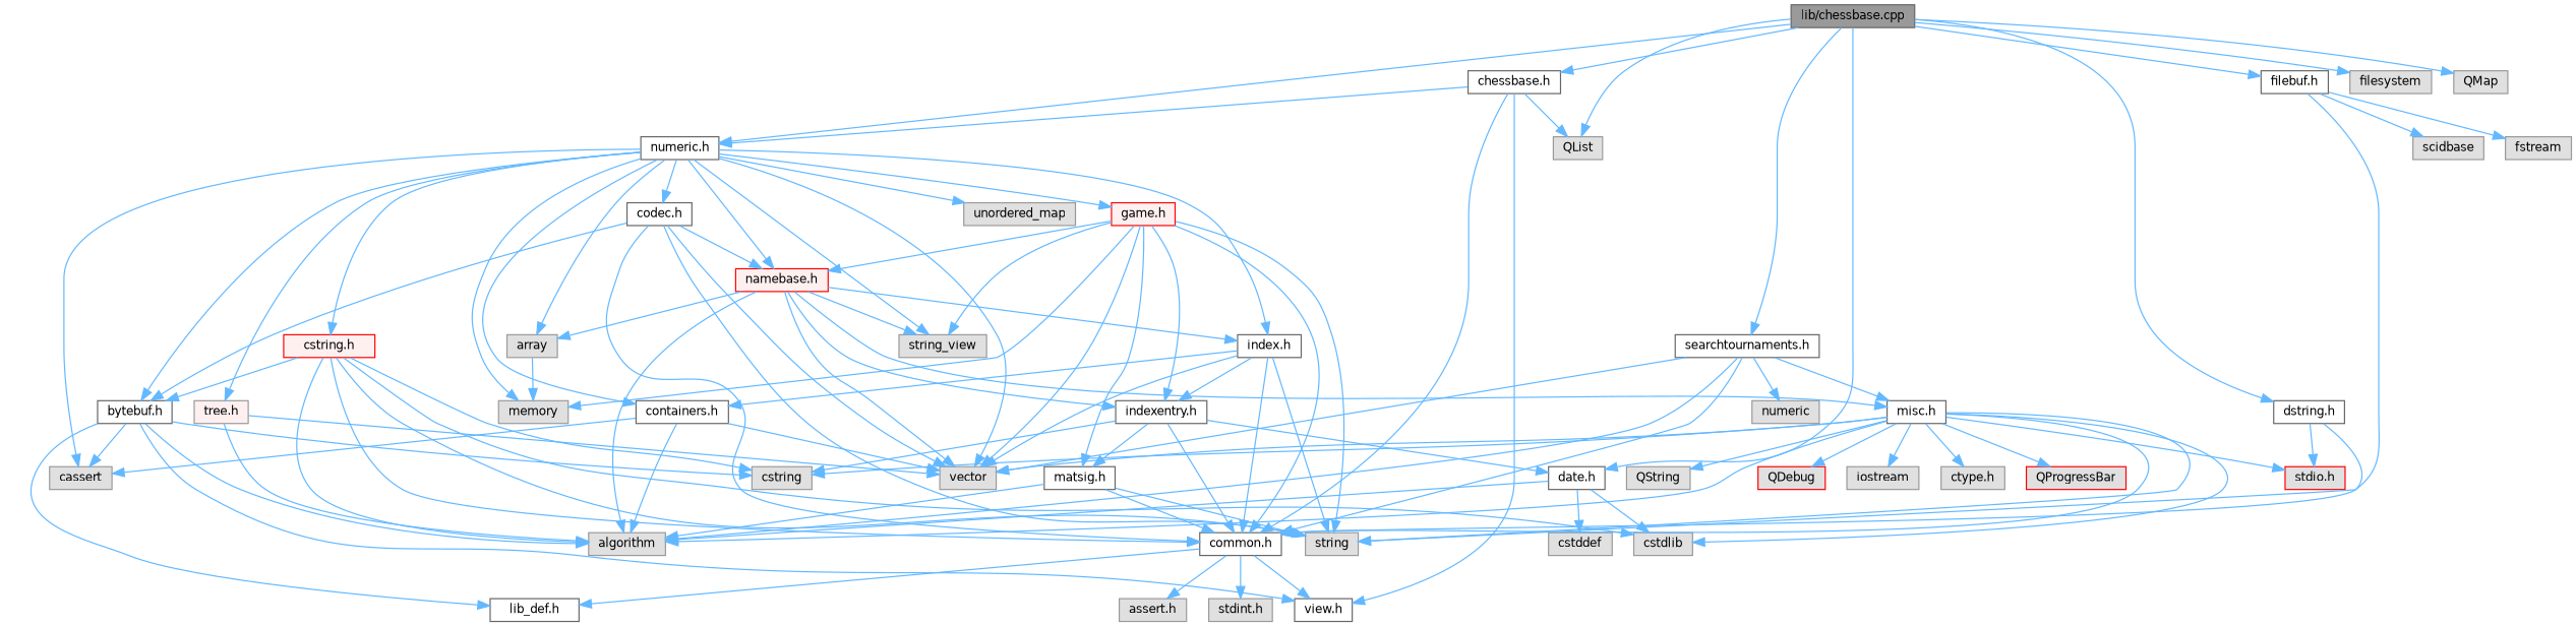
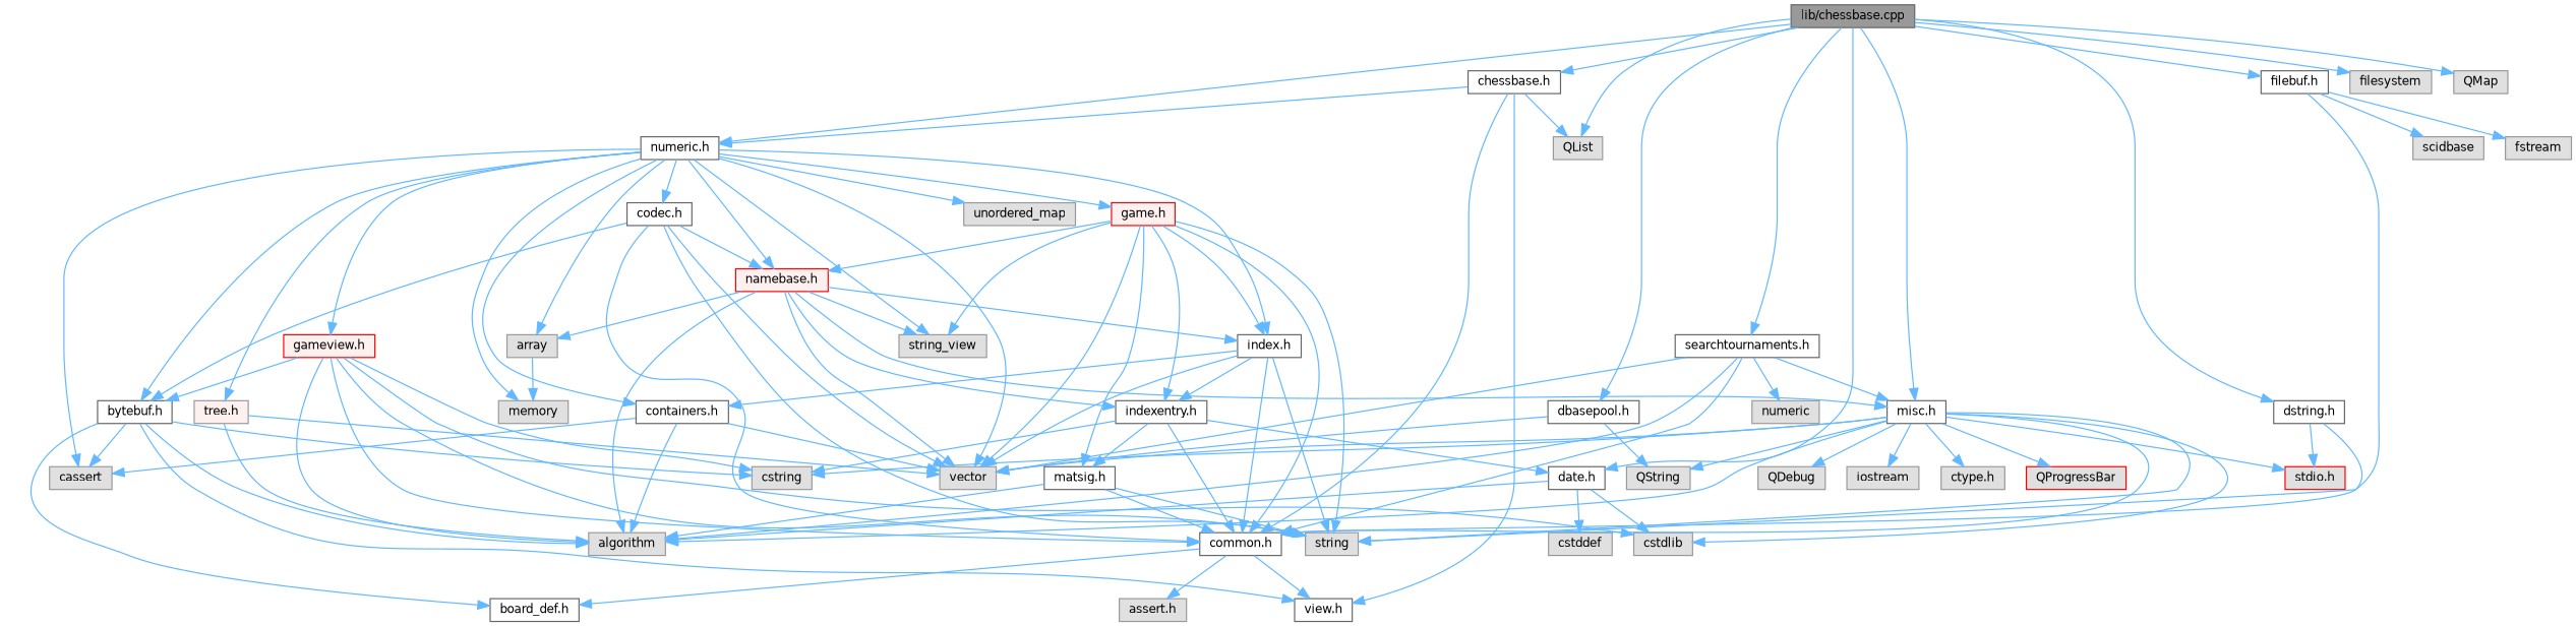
  digraph {
    node [color=grey60 fillcolor="#E0E0E0" fontname=Helvetica fontsize=10 shape=box style=filled]
    edge [color=steelblue1 fontname=Helvetica fontsize=10 labelfontname=Helvetica labelfontsize=10 style=solid]
    n1 [color=gray40 fillcolor=grey60 fontcolor=black height=0.2 label="lib/chessbase.cpp" width=0.4]
    n2 [color=grey40 fillcolor=white height=0.2 label="chessbase.h" width=0.4]
    n3 [color=grey40 fillcolor=white height=0.2 label="numeric.h" width=0.4]
    n4 [color=grey40 fillcolor=white height=0.2 label="date.h" width=0.4]
    n5 [color=grey40 fillcolor=white height=0.2 label="misc.h" width=0.4]
    n6 [height=0.2 label=QList width=0.4]
+   n7 [color=grey40 fillcolor=white height=0.2 label="dbasepool.h" width=0.4]
    n8 [color=grey40 fillcolor=white height=0.2 label="dstring.h" width=0.4]
    n9 [color=grey40 fillcolor=white height=0.2 label="searchtournaments.h" width=0.4]
    n10 [height=0.2 label=filesystem width=0.4]
    n11 [height=0.2 label=QMap width=0.4]
    n12 [color=grey40 fillcolor=white height=0.2 label="filebuf.h" width=0.4]
    n13 [color=grey40 fillcolor=white height=0.2 label="common.h" width=0.4]
    n14 [color=grey40 fillcolor=white height=0.2 label="view.h" width=0.4]
    n15 [color=grey40 fillcolor=white height=0.2 label="bytebuf.h" width=0.4]
    n16 [height=0.2 label=cassert width=0.4]
    n17 [height=0.2 label=string_view width=0.4]
    n18 [color=grey40 fillcolor=white height=0.2 label="codec.h" width=0.4]
    n19 [color=red fillcolor="#FFF0F0" height=0.2 label="namebase.h" width=0.4]
    n20 [color=grey40 fillcolor=white height=0.2 label="index.h" width=0.4]
    n21 [color=grey40 fillcolor=white height=0.2 label="containers.h" width=0.4]
    n22 [height=0.2 label=vector width=0.4]
    n23 [height=0.2 label=array width=0.4]
    n24 [height=0.2 label=memory width=0.4]
    n25 [color=red fillcolor="#FFF0F0" height=0.2 label="game.h" width=0.4]
-   n26 [color=red fillcolor="#FFF0F0" height=0.2 label="cstring.h" width=0.4]
+   n26 [color=red fillcolor="#FFF0F0" height=0.2 label="gameview.h" width=0.4]
    n27 [fillcolor="#FFF0F0" height=0.2 label="tree.h" width=0.4]
    n28 [height=0.2 label=unordered_map width=0.4]
    n29 [height=0.2 label=cstddef width=0.4]
    n30 [height=0.2 label=algorithm width=0.4]
    n31 [height=0.2 label=cstdlib width=0.4]
    n32 [height=0.2 label=cstring width=0.4]
    n33 [height=0.2 label=string width=0.4]
    n34 [color=red height=0.2 label="stdio.h" width=0.4]
    n35 [height=0.2 label="ctype.h" width=0.4]
    n36 [color=red height=0.2 label=QProgressBar width=0.4]
-   n37 [color=red height=0.2 label=QDebug width=0.4]
+   n37 [height=0.2 label=QDebug width=0.4]
    n38 [height=0.2 label=QString width=0.4]
    n39 [height=0.2 label=iostream width=0.4]
    n40 [height=0.2 label=numeric width=0.4]
    n41 [height=0.2 label=scidbase width=0.4]
    n42 [height=0.2 label=fstream width=0.4]
-   n43 [color=grey40 fillcolor=white height=0.2 label="lib_def.h" width=0.4]
+   n43 [color=grey40 fillcolor=white height=0.2 label="board_def.h" width=0.4]
    n44 [height=0.2 label="assert.h" width=0.4]
-   n45 [height=0.2 label="stdint.h" width=0.4]
    n46 [color=grey40 fillcolor=white height=0.2 label="indexentry.h" width=0.4]
    n47 [color=grey40 fillcolor=white height=0.2 label="matsig.h" width=0.4]
    n1 -> n2
    n1 -> n3
    n1 -> n4
+   n1 -> n5
    n1 -> n6
+   n1 -> n7
    n1 -> n8
    n1 -> n9
    n1 -> n10
    n1 -> n11
    n1 -> n12
    n2 -> n3
    n2 -> n6
    n2 -> n13
    n2 -> n14
    n3 -> n15
    n3 -> n16
    n3 -> n17
    n3 -> n18
    n3 -> n19
    n3 -> n20
    n3 -> n21
    n3 -> n22
    n3 -> n23
    n3 -> n24
    n3 -> n25
    n3 -> n26
    n3 -> n27
    n3 -> n28
    n4 -> n29
    n4 -> n30
    n4 -> n31
    n5 -> n13
    n5 -> n22
    n5 -> n30
    n5 -> n31
    n5 -> n32
    n5 -> n33
    n5 -> n34
    n5 -> n35
    n5 -> n36
    n5 -> n37
    n5 -> n38
    n5 -> n39
+   n7 -> n22
+   n7 -> n38
    n8 -> n33
    n8 -> n34
    n9 -> n5
    n9 -> n13
    n9 -> n22
    n9 -> n30
    n9 -> n40
    n12 -> n13
    n12 -> n41
    n12 -> n42
    n13 -> n14
    n13 -> n43
    n13 -> n44
-   n13 -> n45
    n15 -> n14
    n15 -> n16
    n15 -> n30
    n15 -> n32
    n15 -> n43
    n18 -> n13
    n18 -> n15
    n18 -> n19
    n18 -> n22
    n18 -> n33
    n19 -> n5
    n19 -> n17
    n19 -> n20
    n19 -> n22
    n19 -> n23
    n19 -> n30
    n19 -> n46
    n20 -> n13
    n20 -> n21
    n20 -> n22
    n20 -> n33
    n20 -> n46
    n21 -> n16
    n21 -> n22
    n21 -> n30
    n23 -> n24
    n25 -> n13
    n25 -> n17
    n25 -> n19
    n25 -> n22
-   n25 -> n24
+   n25 -> n20
    n25 -> n33
    n25 -> n46
    n25 -> n47
    n26 -> n13
    n26 -> n15
    n26 -> n30
    n26 -> n31
    n26 -> n32
    n26 -> n33
    n27 -> n22
    n27 -> n30
    n46 -> n4
    n46 -> n13
    n46 -> n32
    n46 -> n47
    n47 -> n13
    n47 -> n30
    n47 -> n33
  }
